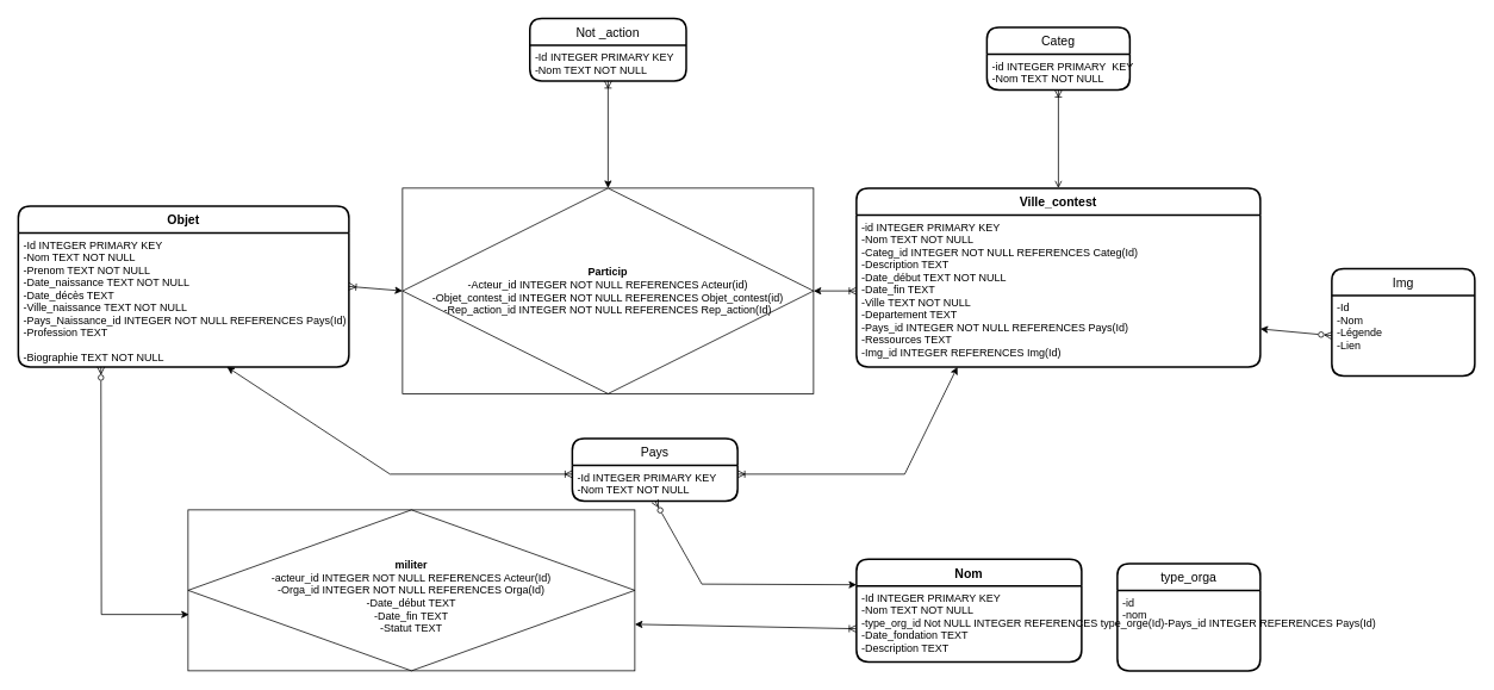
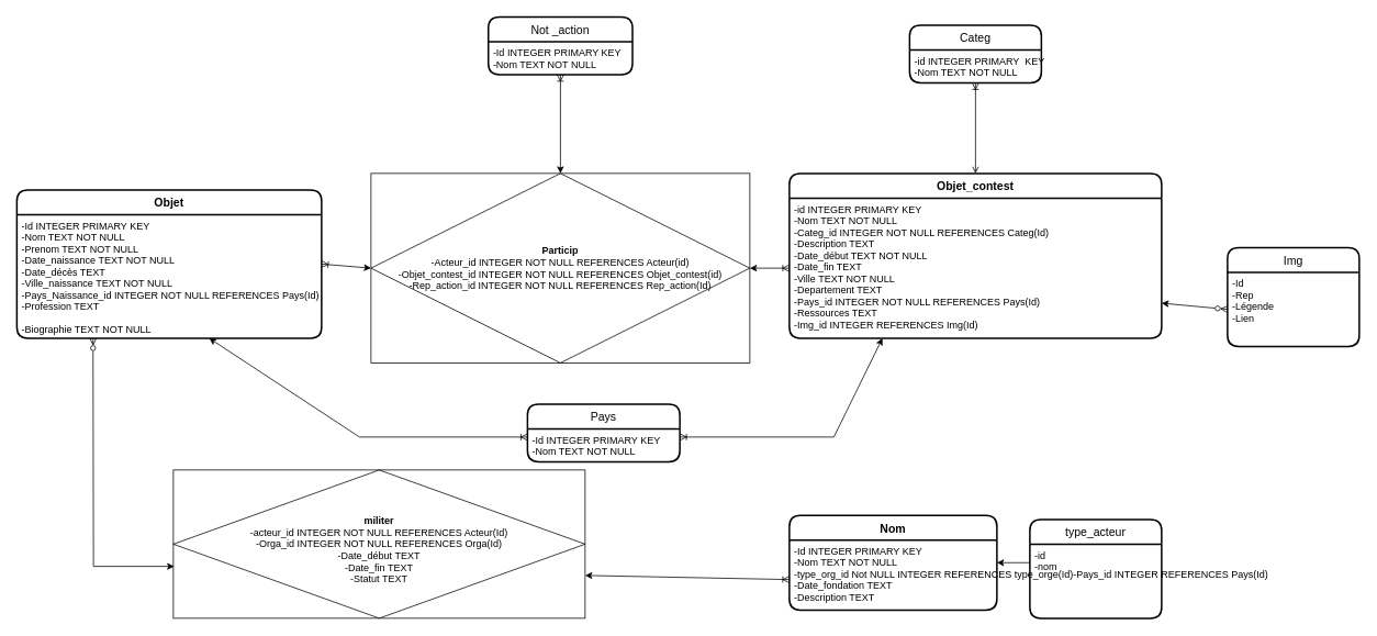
  <mxCell id="0" />
  <mxCell id="1" parent="0" />
  <mxCell id="2" value="Objet" style="swimlane;childLayout=stackLayout;horizontal=1;startSize=30;horizontalStack=0;rounded=1;fontSize=14;fontStyle=1;strokeWidth=2;resizeParent=0;resizeLast=1;shadow=0;dashed=0;align=center;" parent="1" vertex="1"><mxGeometry x="20" y="230" width="370" height="180" as="geometry" /></mxCell>
  <mxCell id="3" value="-Id INTEGER PRIMARY KEY&#10;-Nom TEXT NOT NULL&#10;-Prenom TEXT NOT NULL&#10;-Date_naissance TEXT NOT NULL&#10;-Date_décès TEXT&#10;-Ville_naissance TEXT NOT NULL&#10;-Pays_Naissance_id INTEGER NOT NULL REFERENCES Pays(Id)&#10;-Profession TEXT&#10;&#10;-Biographie TEXT NOT NULL" style="align=left;strokeColor=none;fillColor=none;spacingLeft=4;fontSize=12;verticalAlign=top;resizable=0;rotatable=0;part=1;" parent="2" vertex="1"><mxGeometry y="30" width="370" height="150" as="geometry" /></mxCell>
  <mxCell id="4" value="Nom" style="swimlane;childLayout=stackLayout;horizontal=1;startSize=30;horizontalStack=0;rounded=1;fontSize=14;fontStyle=1;strokeWidth=2;resizeParent=0;resizeLast=1;shadow=0;dashed=0;align=center;" parent="1" vertex="1"><mxGeometry x="958" y="625" width="252" height="115" as="geometry" /></mxCell>
  <mxCell id="5" value="-Id INTEGER PRIMARY KEY&#10;-Nom TEXT NOT NULL&#10;-type_org_id  Not NULL INTEGER REFERENCES type_orge(Id)-Pays_id INTEGER REFERENCES Pays(Id)&#10;-Date_fondation TEXT&#10;-Description TEXT" style="align=left;strokeColor=none;fillColor=none;spacingLeft=4;fontSize=12;verticalAlign=top;resizable=0;rotatable=0;part=1;" parent="4" vertex="1"><mxGeometry y="30" width="252" height="85" as="geometry" /></mxCell>
- <mxCell id="6" value="Ville_contest" style="swimlane;childLayout=stackLayout;horizontal=1;startSize=30;horizontalStack=0;rounded=1;fontSize=14;fontStyle=1;strokeWidth=2;resizeParent=0;resizeLast=1;shadow=0;dashed=0;align=center;" parent="1" vertex="1"><mxGeometry x="958" y="210" width="452" height="200" as="geometry" /></mxCell>
+ <mxCell id="6" value="Objet_contest" style="swimlane;childLayout=stackLayout;horizontal=1;startSize=30;horizontalStack=0;rounded=1;fontSize=14;fontStyle=1;strokeWidth=2;resizeParent=0;resizeLast=1;shadow=0;dashed=0;align=center;" parent="1" vertex="1"><mxGeometry x="958" y="210" width="452" height="200" as="geometry" /></mxCell>
  <mxCell id="7" value="-id INTEGER PRIMARY KEY&#10;-Nom TEXT NOT NULL&#10;-Categ_id INTEGER NOT NULL REFERENCES Categ(Id)&#10;-Description TEXT&#10;-Date_début TEXT NOT NULL&#10;-Date_fin TEXT&#10;-Ville TEXT NOT NULL&#10;-Departement TEXT&#10;-Pays_id INTEGER NOT NULL REFERENCES Pays(Id)&#10;-Ressources TEXT&#10;-Img_id INTEGER REFERENCES Img(Id)&#10;" style="align=left;strokeColor=none;fillColor=none;spacingLeft=4;fontSize=12;verticalAlign=top;resizable=0;rotatable=0;part=1;" parent="6" vertex="1"><mxGeometry y="30" width="452" height="170" as="geometry" /></mxCell>
  <mxCell id="8" value="&lt;div&gt;&lt;b&gt;Particip&lt;/b&gt;&lt;br&gt;&lt;/div&gt;&lt;div&gt;-Acteur_id INTEGER NOT NULL REFERENCES Acteur(id)&lt;br&gt;&lt;/div&gt;&lt;div&gt;-Objet_contest_id INTEGER NOT NULL REFERENCES Objet_contest(id)&lt;/div&gt;&lt;div&gt;-Rep_action_id INTEGER NOT NULL REFERENCES Rep_action(Id)&lt;br&gt;&lt;/div&gt;" style="shape=associativeEntity;whiteSpace=wrap;html=1;align=center;" parent="1" vertex="1"><mxGeometry x="450" y="210" width="460" height="230" as="geometry" /></mxCell>
  <mxCell id="9" value="" style="endArrow=classic;html=1;rounded=0;endFill=1;startArrow=ERoneToMany;startFill=0;exitX=1;exitY=0.4;exitDx=0;exitDy=0;entryX=0;entryY=0.5;entryDx=0;entryDy=0;exitPerimeter=0;" parent="1" source="3" target="8" edge="1"><mxGeometry width="50" height="50" relative="1" as="geometry"><mxPoint x="790" y="390" as="sourcePoint" /><mxPoint x="840" y="340" as="targetPoint" /></mxGeometry></mxCell>
  <mxCell id="10" value="" style="endArrow=ERoneToMany;html=1;rounded=0;startArrow=classic;startFill=1;endFill=0;exitX=1;exitY=0.5;exitDx=0;exitDy=0;" parent="1" source="8" target="7" edge="1"><mxGeometry width="50" height="50" relative="1" as="geometry"><mxPoint x="800" y="450" as="sourcePoint" /><mxPoint x="890" y="375" as="targetPoint" /></mxGeometry></mxCell>
  <mxCell id="11" value="Not _action" style="swimlane;childLayout=stackLayout;horizontal=1;startSize=30;horizontalStack=0;rounded=1;fontSize=14;fontStyle=0;strokeWidth=2;resizeParent=0;resizeLast=1;shadow=0;dashed=0;align=center;" parent="1" vertex="1"><mxGeometry x="592.5" y="20" width="175" height="70" as="geometry" /></mxCell>
  <mxCell id="12" value="-Id INTEGER PRIMARY KEY&#10;-Nom TEXT NOT NULL" style="align=left;strokeColor=none;fillColor=none;spacingLeft=4;fontSize=12;verticalAlign=top;resizable=0;rotatable=0;part=1;" parent="11" vertex="1"><mxGeometry y="30" width="175" height="40" as="geometry" /></mxCell>
  <mxCell id="13" value="" style="endArrow=ERoneToMany;html=1;rounded=0;startArrow=classic;startFill=1;endFill=0;entryX=0.5;entryY=1;entryDx=0;entryDy=0;" parent="1" source="8" target="11" edge="1"><mxGeometry width="50" height="50" relative="1" as="geometry"><mxPoint x="780" y="520" as="sourcePoint" /><mxPoint x="830" y="470" as="targetPoint" /></mxGeometry></mxCell>
  <mxCell id="14" value="Categ" style="swimlane;childLayout=stackLayout;horizontal=1;startSize=30;horizontalStack=0;rounded=1;fontSize=14;fontStyle=0;strokeWidth=2;resizeParent=0;resizeLast=1;shadow=0;dashed=0;align=center;" parent="1" vertex="1"><mxGeometry x="1104" y="30" width="160" height="70" as="geometry" /></mxCell>
  <mxCell id="15" value="-id INTEGER PRIMARY  KEY&#10;-Nom TEXT NOT NULL&#10;" style="align=left;strokeColor=none;fillColor=none;spacingLeft=4;fontSize=12;verticalAlign=top;resizable=0;rotatable=0;part=1;" parent="14" vertex="1"><mxGeometry y="30" width="160" height="40" as="geometry" /></mxCell>
  <mxCell id="16" value="Pays" style="swimlane;childLayout=stackLayout;horizontal=1;startSize=30;horizontalStack=0;rounded=1;fontSize=14;fontStyle=0;strokeWidth=2;resizeParent=0;resizeLast=1;shadow=0;dashed=0;align=center;" parent="1" vertex="1"><mxGeometry x="640" y="490" width="185" height="70" as="geometry" /></mxCell>
  <mxCell id="17" value="-Id INTEGER PRIMARY KEY&#10;-Nom TEXT NOT NULL&#10;" style="align=left;strokeColor=none;fillColor=none;spacingLeft=4;fontSize=12;verticalAlign=top;resizable=0;rotatable=0;part=1;" parent="16" vertex="1"><mxGeometry y="30" width="185" height="40" as="geometry" /></mxCell>
  <mxCell id="18" value="" style="endArrow=ERoneToMany;html=1;rounded=0;entryX=0;entryY=0.25;entryDx=0;entryDy=0;exitX=0.631;exitY=1;exitDx=0;exitDy=0;exitPerimeter=0;startArrow=classic;startFill=1;endFill=0;" parent="1" source="3" target="17" edge="1"><mxGeometry width="50" height="50" relative="1" as="geometry"><mxPoint x="540" y="480" as="sourcePoint" /><mxPoint x="690" y="410" as="targetPoint" /><Array as="points"><mxPoint x="436" y="530" /></Array></mxGeometry></mxCell>
  <mxCell id="19" value="" style="endArrow=classic;html=1;rounded=0;exitX=1;exitY=0.25;exitDx=0;exitDy=0;entryX=0.25;entryY=1;entryDx=0;entryDy=0;startArrow=ERoneToMany;startFill=0;endFill=1;" parent="1" source="17" target="7" edge="1"><mxGeometry width="50" height="50" relative="1" as="geometry"><mxPoint x="830" y="530" as="sourcePoint" /><mxPoint x="1020" y="470" as="targetPoint" /><Array as="points"><mxPoint x="1012" y="530" /></Array></mxGeometry></mxCell>
- <mxCell id="20" value="" style="endArrow=classic;html=1;rounded=0;entryX=0;entryY=0.25;entryDx=0;entryDy=0;exitX=0.5;exitY=1;exitDx=0;exitDy=0;startArrow=ERzeroToMany;startFill=0;" parent="1" source="16" target="4" edge="1"><mxGeometry width="50" height="50" relative="1" as="geometry"><mxPoint x="640" y="460" as="sourcePoint" /><mxPoint x="690" y="410" as="targetPoint" /><Array as="points"><mxPoint x="785" y="653" /></Array></mxGeometry></mxCell>
  <mxCell id="21" value="&lt;div&gt;&lt;br&gt;&lt;/div&gt;&lt;div&gt;&lt;b&gt;militer&lt;/b&gt;&lt;br&gt;&lt;/div&gt;&lt;div&gt;-acteur_id INTEGER NOT NULL REFERENCES Acteur(Id)&lt;br&gt;&lt;/div&gt;&lt;div&gt;-Orga_id INTEGER NOT NULL REFERENCES Orga(Id)&lt;br&gt;&lt;/div&gt;&lt;div&gt;-Date_début TEXT&lt;br&gt;&lt;/div&gt;&lt;div&gt;-Date_fin TEXT&lt;br&gt;&lt;/div&gt;&lt;div&gt;-Statut TEXT&lt;br&gt;&lt;/div&gt;" style="shape=associativeEntity;whiteSpace=wrap;html=1;align=center;" parent="1" vertex="1"><mxGeometry x="210" y="570" width="500" height="180" as="geometry" /></mxCell>
  <mxCell id="22" value="" style="endArrow=classic;html=1;rounded=0;exitX=0;exitY=0.5;exitDx=0;exitDy=0;entryX=1;entryY=0.711;entryDx=0;entryDy=0;entryPerimeter=0;startArrow=ERoneToMany;startFill=0;" parent="1" target="21" edge="1"><mxGeometry width="50" height="50" relative="1" as="geometry"><mxPoint x="958" y="703" as="sourcePoint" /><mxPoint x="670" y="700" as="targetPoint" /></mxGeometry></mxCell>
  <mxCell id="23" value="Img" style="swimlane;childLayout=stackLayout;horizontal=1;startSize=30;horizontalStack=0;rounded=1;fontSize=14;fontStyle=0;strokeWidth=2;resizeParent=0;resizeLast=1;shadow=0;dashed=0;align=center;" parent="1" vertex="1"><mxGeometry x="1490" y="300" width="160" height="120" as="geometry" /></mxCell>
- <mxCell id="24" value="-Id&#10;-Nom&#10;-Légende&#10;-Lien&#10;" style="align=left;strokeColor=none;fillColor=none;spacingLeft=4;fontSize=12;verticalAlign=top;resizable=0;rotatable=0;part=1;" parent="23" vertex="1"><mxGeometry y="30" width="160" height="90" as="geometry" /></mxCell>
+ <mxCell id="24" value="-Id&#10;-Rep&#10;-Légende&#10;-Lien&#10;" style="align=left;strokeColor=none;fillColor=none;spacingLeft=4;fontSize=12;verticalAlign=top;resizable=0;rotatable=0;part=1;" parent="23" vertex="1"><mxGeometry y="30" width="160" height="90" as="geometry" /></mxCell>
  <mxCell id="25" value="" style="endArrow=open;html=1;rounded=0;exitX=0.5;exitY=1;exitDx=0;exitDy=0;entryX=0.5;entryY=0;entryDx=0;entryDy=0;startArrow=ERoneToMany;startFill=0;endFill=1;" parent="1" source="14" target="6" edge="1"><mxGeometry width="50" height="50" relative="1" as="geometry"><mxPoint x="970" y="370" as="sourcePoint" /><mxPoint x="1020" y="320" as="targetPoint" /></mxGeometry></mxCell>
  <mxCell id="26" value="" style="endArrow=classic;html=1;rounded=0;exitX=0;exitY=0.5;exitDx=0;exitDy=0;entryX=1;entryY=0.75;entryDx=0;entryDy=0;startArrow=ERzeroToMany;startFill=0;" parent="1" source="24" target="7" edge="1"><mxGeometry width="50" height="50" relative="1" as="geometry"><mxPoint x="1350" y="370" as="sourcePoint" /><mxPoint x="1400" y="320" as="targetPoint" /></mxGeometry></mxCell>
  <mxCell id="27" value="" style="endArrow=classic;html=1;rounded=0;exitX=0.25;exitY=1;exitDx=0;exitDy=0;entryX=0.002;entryY=0.65;entryDx=0;entryDy=0;entryPerimeter=0;startArrow=ERzeroToMany;startFill=0;" parent="1" source="3" target="21" edge="1"><mxGeometry width="50" height="50" relative="1" as="geometry"><mxPoint x="560" y="370" as="sourcePoint" /><mxPoint x="610" y="320" as="targetPoint" /><Array as="points"><mxPoint x="113" y="687" /></Array></mxGeometry></mxCell>
- <mxCell id="28" value="type_orga" style="swimlane;childLayout=stackLayout;horizontal=1;startSize=30;horizontalStack=0;rounded=1;fontSize=14;fontStyle=0;strokeWidth=2;resizeParent=0;resizeLast=1;shadow=0;dashed=0;align=center;" vertex="1" parent="1"><mxGeometry x="1250" y="630" width="160" height="120" as="geometry" /></mxCell>
+ <mxCell id="28" value="type_acteur" style="swimlane;childLayout=stackLayout;horizontal=1;startSize=30;horizontalStack=0;rounded=1;fontSize=14;fontStyle=0;strokeWidth=2;resizeParent=0;resizeLast=1;shadow=0;dashed=0;align=center;" vertex="1" parent="1"><mxGeometry x="1250" y="630" width="160" height="120" as="geometry" /></mxCell>
  <mxCell id="29" value="-id&#10;-nom&#10;" style="align=left;strokeColor=none;fillColor=none;spacingLeft=4;fontSize=12;verticalAlign=top;resizable=0;rotatable=0;part=1;" vertex="1" parent="28"><mxGeometry y="30" width="160" height="90" as="geometry" /></mxCell>
+ <mxCell id="30" value="" style="endArrow=classic;html=1;rounded=0;exitX=0;exitY=0.25;exitDx=0;exitDy=0;entryX=1;entryY=0.5;entryDx=0;entryDy=0;" edge="1" parent="1" source="29" target="4"><mxGeometry width="50" height="50" relative="1" as="geometry"><mxPoint x="1160" y="460" as="sourcePoint" /><mxPoint x="1210" y="410" as="targetPoint" /></mxGeometry></mxCell>
